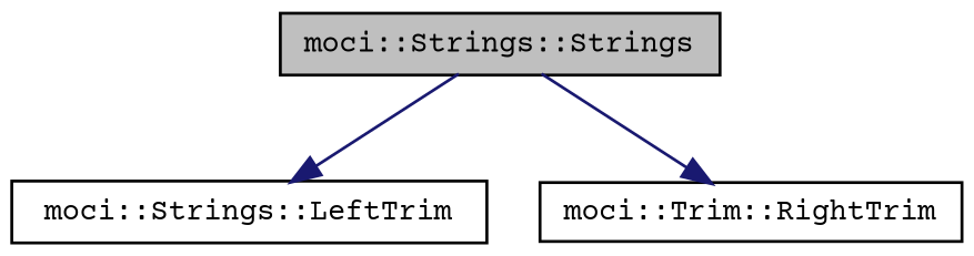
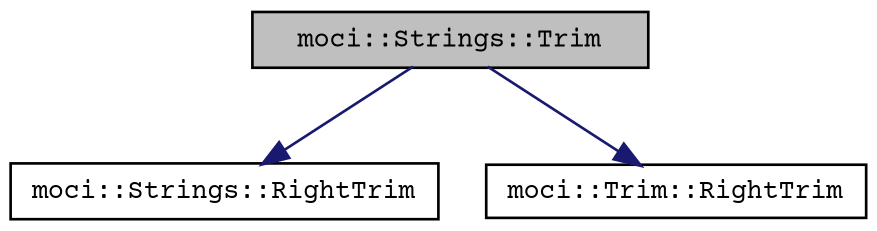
  digraph {
    fontname="Courier Prime"
    rankdir=TB
    node [color=black fillcolor=white fontname="Courier Prime" fontsize=10 shape=record style=filled]
    edge [color=midnightblue fontname="Courier Prime" fontsize=10 labelfontname=Helvetica labelfontsize=10 style=solid]
-   n1 [fillcolor=grey75 fontcolor=black height=0.2 label="moci::Strings::Strings" width=0.4]
-   n2 [height=0.2 label="moci::Strings::LeftTrim" width=0.4]
+   n1 [fillcolor=grey75 fontcolor=black height=0.2 label="moci::Strings::Trim" width=0.4]
+   n2 [height=0.2 label="moci::Strings::RightTrim" width=0.4]
    n3 [height=0.2 label="moci::Trim::RightTrim" width=0.4]
    n1 -> n2
    n1 -> n3
  }
